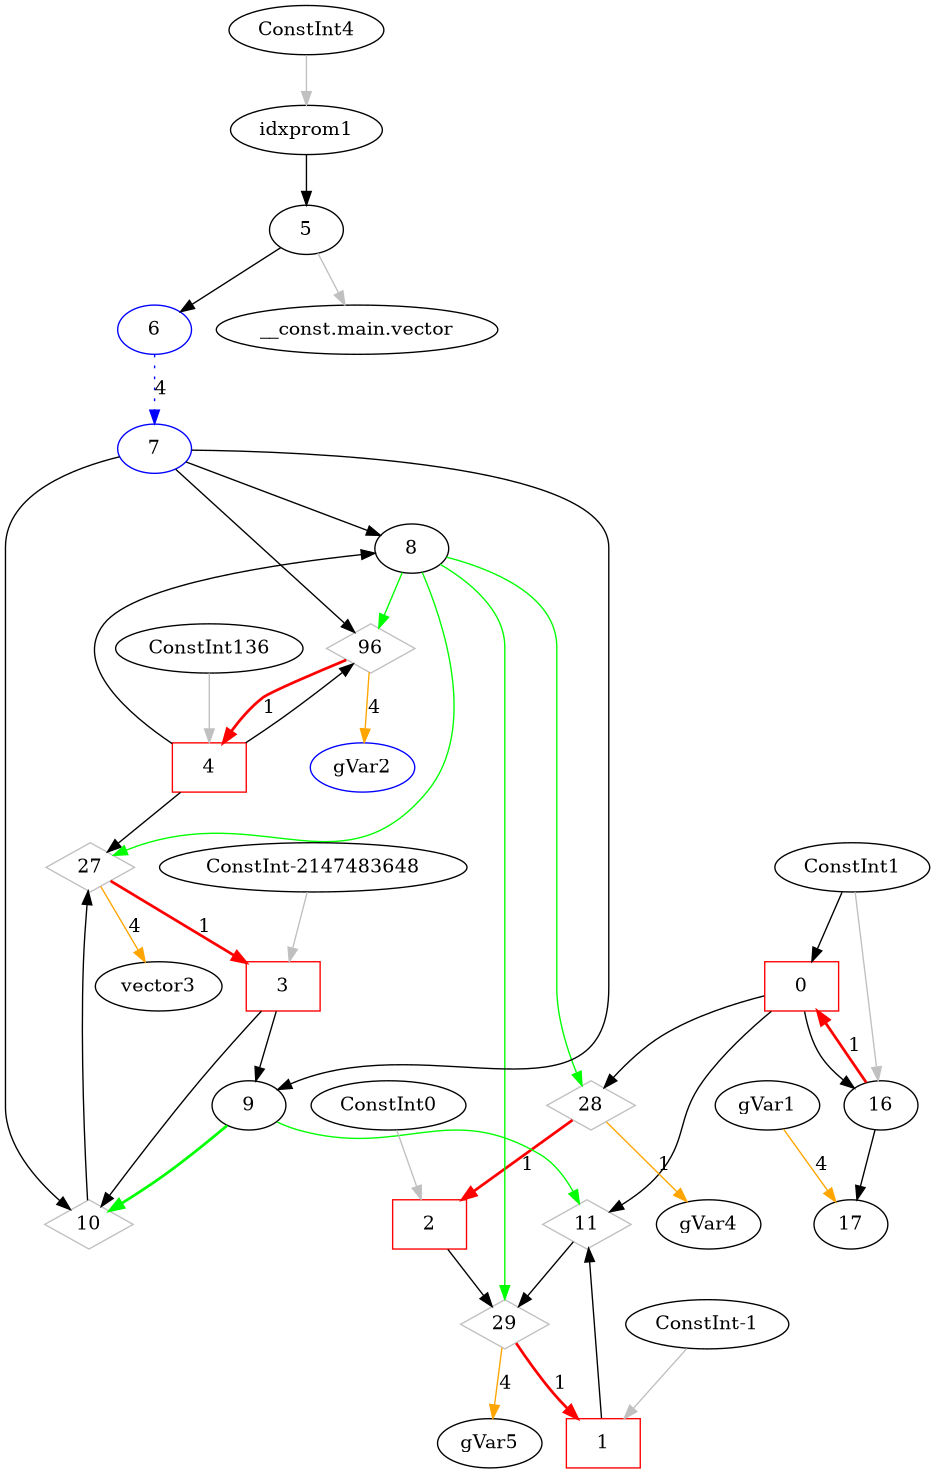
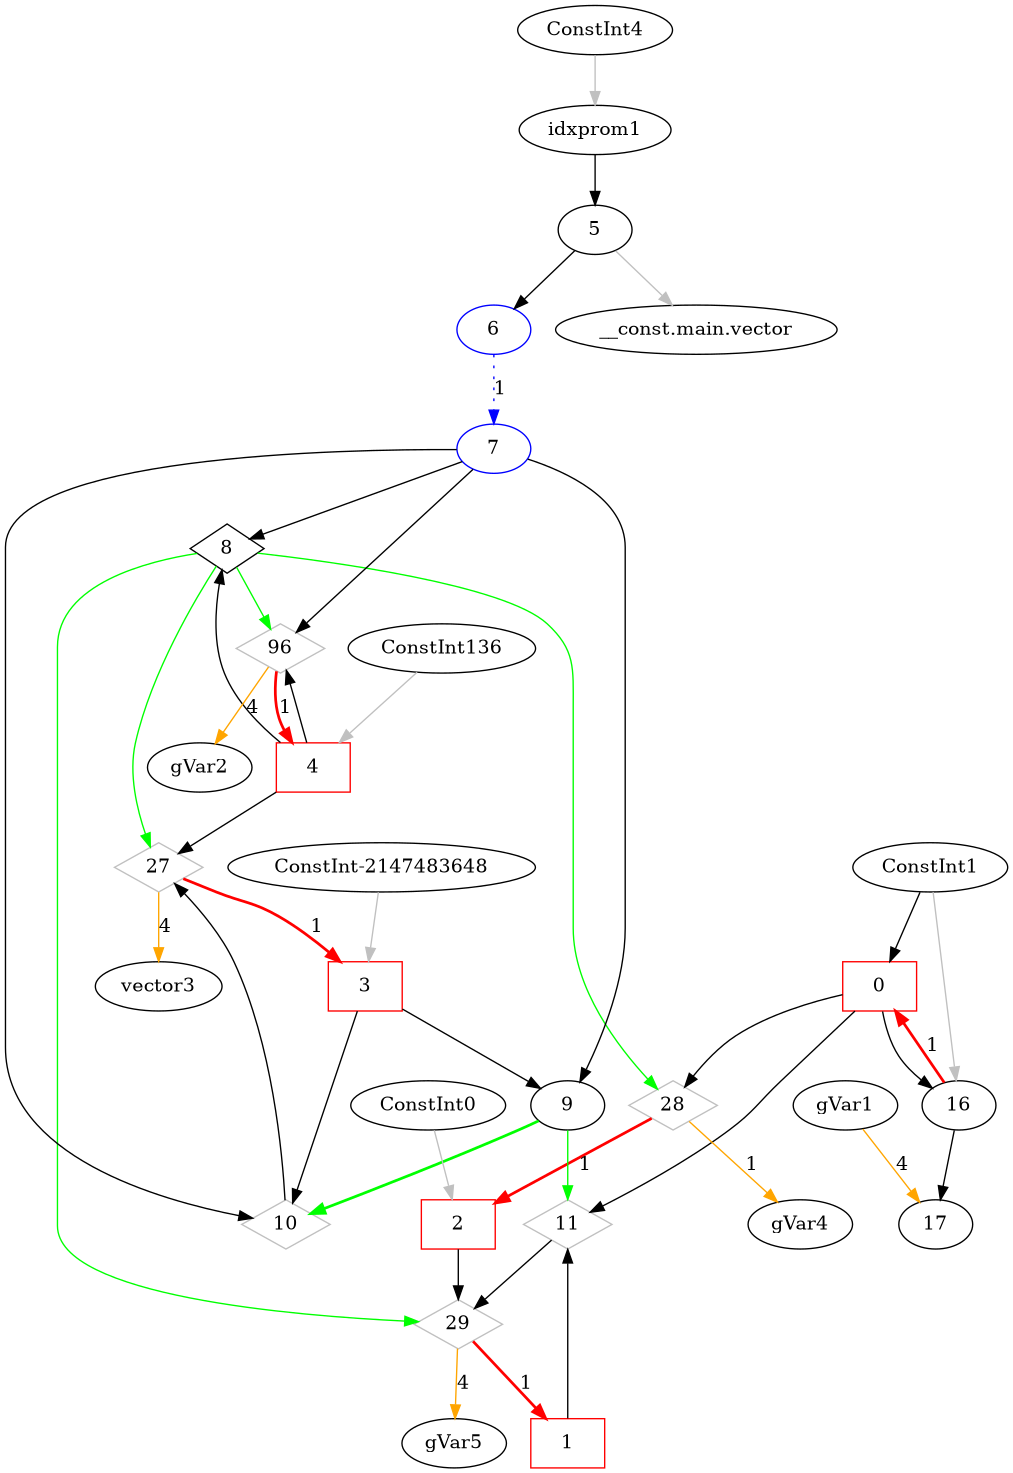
  digraph {
    node [color=black]
    n1 [color=red label=0 shape=box]
    n2 [color=gray label=11 shape=diamond]
    n3 [label=16]
    n4 [color=gray label=28 shape=diamond]
    n5 [color=gray label=29 shape=diamond]
    n6 [label=17]
    n7 [label=idxprom1]
    n8 [label=5]
    n9 [color=red label=2 shape=box]
    n10 [label=gVar4]
    n11 [color=red label=1 shape=box]
    n12 [label=gVar5]
    n13 [color=red label=3 shape=box]
    n14 [label=9]
    n15 [color=gray label=10 shape=diamond]
    n16 [color=gray label=27 shape=diamond]
    n17 [color=red label=4 shape=box]
-   n18 [label=8]
+   n18 [label=8 shape=diamond]
    n19 [color=gray label=96 shape=diamond]
-   n20 [color=blue label=gVar2]
+   n20 [label=gVar2]
    n21 [label=vector3]
    n22 [color=blue label=6]
    n23 [label="__const.main.vector"]
    n24 [color=blue label=7]
    n25 [label=ConstInt1]
-   n26 [label="ConstInt-1"]
    n27 [label=ConstInt0]
    n28 [label="ConstInt-2147483648"]
    n29 [label=ConstInt136]
    n30 [label=ConstInt4]
    n31 [label=gVar1]
    n1 -> n2
    n1 -> n3
    n1 -> n4
    n2 -> n5
    n3 -> n1 [color=red label=1 style=bold]
    n3 -> n6
    n4 -> n9 [color=red label=1 style=bold]
    n4 -> n10 [color=orange label=1]
    n5 -> n11 [color=red label=1 style=bold]
    n5 -> n12 [color=orange label=4]
    n7 -> n8
    n8 -> n22
    n8 -> n23 [color=gray]
    n9 -> n5
    n11 -> n2
    n13 -> n14
    n13 -> n15
    n14 -> n2 [color=green]
    n14 -> n15 [color=green style=bold]
    n15 -> n16
    n16 -> n13 [color=red label=1 style=bold]
    n16 -> n21 [color=orange label=4]
    n17 -> n16
    n17 -> n18
    n17 -> n19
    n18 -> n4 [color=green]
    n18 -> n5 [color=green]
    n18 -> n16 [color=green]
    n18 -> n19 [color=green]
    n19 -> n17 [color=red label=1 style=bold]
    n19 -> n20 [color=orange label=4]
-   n22 -> n24 [color=blue label=4 style=dotted]
+   n22 -> n24 [color=blue label=1 style=dotted]
    n24 -> n14
    n24 -> n15
    n24 -> n18
    n24 -> n19
    n25 -> n1 [color=black]
    n25 -> n3 [color=gray]
-   n26 -> n11 [color=gray]
    n27 -> n9 [color=gray]
    n28 -> n13 [color=gray]
    n29 -> n17 [color=gray]
    n30 -> n7 [color=gray]
    n31 -> n6 [color=orange label=4]
  }
